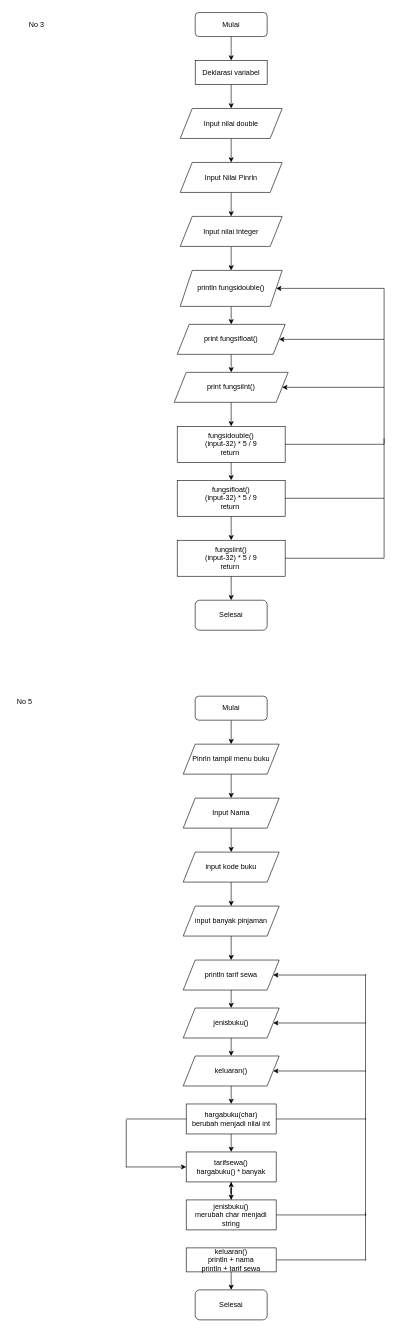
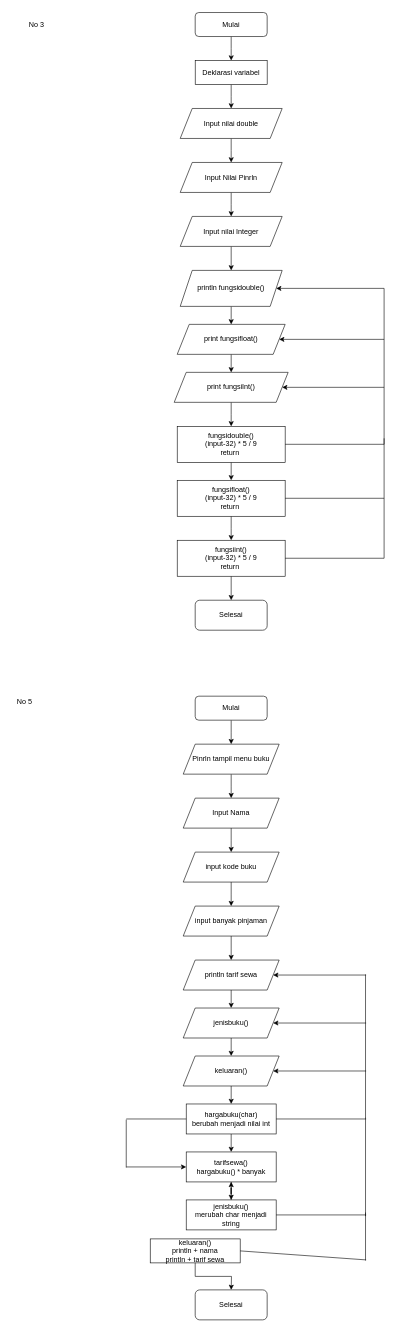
  <mxCell id="0" />
  <mxCell id="1" parent="0" />
  <mxCell id="2" style="edgeStyle=orthogonalEdgeStyle;rounded=0;orthogonalLoop=1;jettySize=auto;html=1;" edge="1" parent="1" source="3"><mxGeometry relative="1" as="geometry"><mxPoint x="385" y="100" as="targetPoint" /></mxGeometry></mxCell>
  <mxCell id="3" value="Mulai" style="rounded=1;whiteSpace=wrap;html=1;" vertex="1" parent="1"><mxGeometry x="325" width="120" height="40" as="geometry" y="20" /></mxCell>
  <mxCell id="4" style="edgeStyle=orthogonalEdgeStyle;rounded=0;orthogonalLoop=1;jettySize=auto;html=1;" edge="1" parent="1" source="5"><mxGeometry relative="1" as="geometry"><mxPoint x="385" y="180" as="targetPoint" /></mxGeometry></mxCell>
  <mxCell id="5" value="Deklarasi variabel" style="rounded=0;whiteSpace=wrap;html=1;" vertex="1" parent="1"><mxGeometry x="325" y="100" width="120" height="40" as="geometry" /></mxCell>
  <mxCell id="6" style="edgeStyle=orthogonalEdgeStyle;rounded=0;orthogonalLoop=1;jettySize=auto;html=1;" edge="1" parent="1" source="7"><mxGeometry relative="1" as="geometry"><mxPoint x="385" y="270" as="targetPoint" /></mxGeometry></mxCell>
  <mxCell id="7" value="Input nilai double" style="shape=parallelogram;perimeter=parallelogramPerimeter;whiteSpace=wrap;html=1;fixedSize=1;" vertex="1" parent="1"><mxGeometry x="300" y="180" width="170" height="50" as="geometry" /></mxCell>
  <mxCell id="8" style="edgeStyle=orthogonalEdgeStyle;rounded=0;orthogonalLoop=1;jettySize=auto;html=1;" edge="1" parent="1" source="9"><mxGeometry relative="1" as="geometry"><mxPoint x="385" y="360" as="targetPoint" /></mxGeometry></mxCell>
  <mxCell id="9" value="Input Nilai Pinrln" style="shape=parallelogram;perimeter=parallelogramPerimeter;whiteSpace=wrap;html=1;fixedSize=1;" vertex="1" parent="1"><mxGeometry x="300" y="270" width="170" height="50" as="geometry" /></mxCell>
  <mxCell id="10" style="edgeStyle=orthogonalEdgeStyle;rounded=0;orthogonalLoop=1;jettySize=auto;html=1;" edge="1" parent="1" source="11"><mxGeometry relative="1" as="geometry"><mxPoint x="385" y="450" as="targetPoint" /><Array as="points"><mxPoint x="385" y="450" /><mxPoint x="385" y="450" /></Array></mxGeometry></mxCell>
  <mxCell id="11" value="Input nilai Integer" style="shape=parallelogram;perimeter=parallelogramPerimeter;whiteSpace=wrap;html=1;fixedSize=1;" vertex="1" parent="1"><mxGeometry x="300" y="360" width="170" height="50" as="geometry" /></mxCell>
  <mxCell id="12" style="edgeStyle=orthogonalEdgeStyle;rounded=0;orthogonalLoop=1;jettySize=auto;html=1;" edge="1" parent="1" source="13"><mxGeometry relative="1" as="geometry"><mxPoint x="385" y="540" as="targetPoint" /></mxGeometry></mxCell>
  <mxCell id="13" value="println fungsidouble()" style="shape=parallelogram;perimeter=parallelogramPerimeter;whiteSpace=wrap;html=1;fixedSize=1;" vertex="1" parent="1"><mxGeometry x="300" y="450" width="170" height="60" as="geometry" /></mxCell>
  <mxCell id="14" style="edgeStyle=orthogonalEdgeStyle;rounded=0;orthogonalLoop=1;jettySize=auto;html=1;" edge="1" parent="1" source="15"><mxGeometry relative="1" as="geometry"><mxPoint x="385" y="620" as="targetPoint" /></mxGeometry></mxCell>
  <mxCell id="15" value="print fungsifloat()" style="shape=parallelogram;perimeter=parallelogramPerimeter;whiteSpace=wrap;html=1;fixedSize=1;" vertex="1" parent="1"><mxGeometry x="295" y="540" width="180" height="50" as="geometry" /></mxCell>
  <mxCell id="16" style="edgeStyle=orthogonalEdgeStyle;rounded=0;orthogonalLoop=1;jettySize=auto;html=1;" edge="1" parent="1" source="17"><mxGeometry relative="1" as="geometry"><mxPoint x="385" y="710" as="targetPoint" /></mxGeometry></mxCell>
  <mxCell id="17" value="print fungsiInt()" style="shape=parallelogram;perimeter=parallelogramPerimeter;whiteSpace=wrap;html=1;fixedSize=1;" vertex="1" parent="1"><mxGeometry x="290" y="620" width="190" height="50" as="geometry" /></mxCell>
  <mxCell id="18" style="edgeStyle=orthogonalEdgeStyle;rounded=0;orthogonalLoop=1;jettySize=auto;html=1;" edge="1" parent="1" source="19"><mxGeometry relative="1" as="geometry"><mxPoint x="385" y="800" as="targetPoint" /></mxGeometry></mxCell>
  <mxCell id="19" value="fungsidouble()&lt;br&gt;(input-32) * 5 / 9&lt;br&gt;return&amp;nbsp;" style="rounded=0;whiteSpace=wrap;html=1;" vertex="1" parent="1"><mxGeometry x="295" y="710" width="180" height="60" as="geometry" /></mxCell>
  <mxCell id="20" style="edgeStyle=orthogonalEdgeStyle;rounded=0;orthogonalLoop=1;jettySize=auto;html=1;" edge="1" parent="1" source="21"><mxGeometry relative="1" as="geometry"><mxPoint x="385" y="900" as="targetPoint" /></mxGeometry></mxCell>
  <mxCell id="21" value="fungsifloat()&lt;br&gt;(input-32) * 5 / 9&lt;br&gt;return&amp;nbsp;" style="rounded=0;whiteSpace=wrap;html=1;" vertex="1" parent="1"><mxGeometry x="295" y="800" width="180" height="60" as="geometry" /></mxCell>
  <mxCell id="22" style="edgeStyle=orthogonalEdgeStyle;rounded=0;orthogonalLoop=1;jettySize=auto;html=1;" edge="1" parent="1" source="23" target="34"><mxGeometry relative="1" as="geometry"><mxPoint x="385" y="1010" as="targetPoint" /></mxGeometry></mxCell>
  <mxCell id="23" value="fungsiint()&lt;br&gt;(input-32) * 5 / 9&lt;br&gt;return&amp;nbsp;" style="rounded=0;whiteSpace=wrap;html=1;" vertex="1" parent="1"><mxGeometry x="295" y="900" width="180" height="60" as="geometry" /></mxCell>
  <mxCell id="24" value="" style="endArrow=none;html=1;exitX=1;exitY=0.5;exitDx=0;exitDy=0;" edge="1" parent="1" source="19"><mxGeometry width="50" height="50" relative="1" as="geometry"><mxPoint x="360" y="590" as="sourcePoint" /><mxPoint x="640" y="740" as="targetPoint" /></mxGeometry></mxCell>
  <mxCell id="25" value="" style="endArrow=none;html=1;" edge="1" parent="1"><mxGeometry width="50" height="50" relative="1" as="geometry"><mxPoint x="640" y="740" as="sourcePoint" /><mxPoint x="640" y="480" as="targetPoint" /></mxGeometry></mxCell>
  <mxCell id="26" value="" style="endArrow=classic;html=1;" edge="1" parent="1" target="13"><mxGeometry width="50" height="50" relative="1" as="geometry"><mxPoint x="640" y="480" as="sourcePoint" /><mxPoint x="410" y="540" as="targetPoint" /></mxGeometry></mxCell>
  <mxCell id="27" value="" style="endArrow=none;html=1;exitX=1;exitY=0.5;exitDx=0;exitDy=0;" edge="1" parent="1" source="21"><mxGeometry width="50" height="50" relative="1" as="geometry"><mxPoint x="360" y="690" as="sourcePoint" /><mxPoint x="640" y="830" as="targetPoint" /></mxGeometry></mxCell>
  <mxCell id="28" value="" style="endArrow=none;html=1;exitX=1;exitY=0.5;exitDx=0;exitDy=0;" edge="1" parent="1" source="23"><mxGeometry width="50" height="50" relative="1" as="geometry"><mxPoint x="360" y="890" as="sourcePoint" /><mxPoint x="640" y="930" as="targetPoint" /></mxGeometry></mxCell>
  <mxCell id="29" value="" style="endArrow=none;html=1;" edge="1" parent="1"><mxGeometry width="50" height="50" relative="1" as="geometry"><mxPoint x="640" y="930" as="sourcePoint" /><mxPoint x="640" y="730" as="targetPoint" /></mxGeometry></mxCell>
  <mxCell id="30" value="" style="endArrow=classic;html=1;entryX=1;entryY=0.5;entryDx=0;entryDy=0;" edge="1" parent="1" target="15"><mxGeometry width="50" height="50" relative="1" as="geometry"><mxPoint x="640" y="565" as="sourcePoint" /><mxPoint x="410" y="540" as="targetPoint" /></mxGeometry></mxCell>
  <mxCell id="31" value="" style="endArrow=classic;html=1;entryX=1;entryY=0.5;entryDx=0;entryDy=0;" edge="1" parent="1" target="17"><mxGeometry width="50" height="50" relative="1" as="geometry"><mxPoint x="640" y="645" as="sourcePoint" /><mxPoint x="410" y="540" as="targetPoint" /></mxGeometry></mxCell>
  <mxCell id="32" style="edgeStyle=orthogonalEdgeStyle;rounded=0;orthogonalLoop=1;jettySize=auto;html=1;" edge="1" parent="1" source="33"><mxGeometry relative="1" as="geometry"><mxPoint x="385" y="1240" as="targetPoint" /></mxGeometry></mxCell>
  <mxCell id="33" value="Mulai" style="rounded=1;whiteSpace=wrap;html=1;" vertex="1" parent="1"><mxGeometry x="325" y="1160" width="120" height="40" as="geometry" /></mxCell>
  <mxCell id="34" value="Selesai" style="rounded=1;whiteSpace=wrap;html=1;" vertex="1" parent="1"><mxGeometry x="325" y="1000" width="120" height="50" as="geometry" /></mxCell>
  <mxCell id="35" value="No 5" style="text;html=1;align=center;verticalAlign=middle;resizable=0;points=[];autosize=1;" vertex="1" parent="1"><mxGeometry x="20" y="1160" width="40" height="20" as="geometry" /></mxCell>
  <mxCell id="36" value="No 3" style="text;html=1;align=center;verticalAlign=middle;resizable=0;points=[];autosize=1;" vertex="1" parent="1"><mxGeometry x="40" y="30" width="40" height="20" as="geometry" /></mxCell>
  <mxCell id="37" style="edgeStyle=orthogonalEdgeStyle;rounded=0;orthogonalLoop=1;jettySize=auto;html=1;" edge="1" parent="1" source="38"><mxGeometry relative="1" as="geometry"><mxPoint x="385" y="1330" as="targetPoint" /></mxGeometry></mxCell>
  <mxCell id="38" value="Pinrln tampil menu buku" style="shape=parallelogram;perimeter=parallelogramPerimeter;whiteSpace=wrap;html=1;fixedSize=1;" vertex="1" parent="1"><mxGeometry x="305" y="1240" width="160" height="50" as="geometry" /></mxCell>
  <mxCell id="39" style="edgeStyle=orthogonalEdgeStyle;rounded=0;orthogonalLoop=1;jettySize=auto;html=1;" edge="1" parent="1" source="40"><mxGeometry relative="1" as="geometry"><mxPoint x="385" y="1420" as="targetPoint" /></mxGeometry></mxCell>
  <mxCell id="40" value="Input Nama" style="shape=parallelogram;perimeter=parallelogramPerimeter;whiteSpace=wrap;html=1;fixedSize=1;" vertex="1" parent="1"><mxGeometry x="305" y="1330" width="160" height="50" as="geometry" /></mxCell>
  <mxCell id="41" style="edgeStyle=orthogonalEdgeStyle;rounded=0;orthogonalLoop=1;jettySize=auto;html=1;" edge="1" parent="1" source="42"><mxGeometry relative="1" as="geometry"><mxPoint x="385" y="1510" as="targetPoint" /></mxGeometry></mxCell>
  <mxCell id="42" value="input kode buku" style="shape=parallelogram;perimeter=parallelogramPerimeter;whiteSpace=wrap;html=1;fixedSize=1;" vertex="1" parent="1"><mxGeometry x="305" y="1420" width="160" height="50" as="geometry" /></mxCell>
  <mxCell id="43" style="edgeStyle=orthogonalEdgeStyle;rounded=0;orthogonalLoop=1;jettySize=auto;html=1;" edge="1" parent="1" source="44"><mxGeometry relative="1" as="geometry"><mxPoint x="385" y="1600" as="targetPoint" /></mxGeometry></mxCell>
  <mxCell id="44" value="input banyak pinjaman" style="shape=parallelogram;perimeter=parallelogramPerimeter;whiteSpace=wrap;html=1;fixedSize=1;" vertex="1" parent="1"><mxGeometry x="305" y="1510" width="160" height="50" as="geometry" /></mxCell>
  <mxCell id="45" style="edgeStyle=orthogonalEdgeStyle;rounded=0;orthogonalLoop=1;jettySize=auto;html=1;" edge="1" parent="1" source="46"><mxGeometry relative="1" as="geometry"><mxPoint x="385" y="1680" as="targetPoint" /></mxGeometry></mxCell>
  <mxCell id="46" value="println tarif sewa" style="shape=parallelogram;perimeter=parallelogramPerimeter;whiteSpace=wrap;html=1;fixedSize=1;" vertex="1" parent="1"><mxGeometry x="305" y="1600" width="160" height="50" as="geometry" /></mxCell>
  <mxCell id="47" style="edgeStyle=orthogonalEdgeStyle;rounded=0;orthogonalLoop=1;jettySize=auto;html=1;" edge="1" parent="1" source="48"><mxGeometry relative="1" as="geometry"><mxPoint x="385" y="1760" as="targetPoint" /></mxGeometry></mxCell>
  <mxCell id="48" value="jenisbuku()" style="shape=parallelogram;perimeter=parallelogramPerimeter;whiteSpace=wrap;html=1;fixedSize=1;" vertex="1" parent="1"><mxGeometry x="305" y="1680" width="160" height="50" as="geometry" /></mxCell>
  <mxCell id="49" style="edgeStyle=orthogonalEdgeStyle;rounded=0;orthogonalLoop=1;jettySize=auto;html=1;" edge="1" parent="1" source="50"><mxGeometry relative="1" as="geometry"><mxPoint x="385" y="1840" as="targetPoint" /></mxGeometry></mxCell>
  <mxCell id="50" value="keluaran()" style="shape=parallelogram;perimeter=parallelogramPerimeter;whiteSpace=wrap;html=1;fixedSize=1;" vertex="1" parent="1"><mxGeometry x="305" y="1760" width="160" height="50" as="geometry" /></mxCell>
  <mxCell id="51" style="edgeStyle=orthogonalEdgeStyle;rounded=0;orthogonalLoop=1;jettySize=auto;html=1;" edge="1" parent="1" source="52"><mxGeometry relative="1" as="geometry"><mxPoint x="385" y="1920" as="targetPoint" /></mxGeometry></mxCell>
  <mxCell id="52" value="hargabuku(char)&lt;br&gt;berubah menjadi nilai int" style="rounded=0;whiteSpace=wrap;html=1;" vertex="1" parent="1"><mxGeometry x="310" y="1840" width="150" height="50" as="geometry" /></mxCell>
  <mxCell id="53" style="edgeStyle=orthogonalEdgeStyle;rounded=0;orthogonalLoop=1;jettySize=auto;html=1;" edge="1" parent="1" source="54"><mxGeometry relative="1" as="geometry"><mxPoint x="385" y="2000" as="targetPoint" /></mxGeometry></mxCell>
  <mxCell id="54" value="tarifsewa()&lt;br&gt;hargabuku() * banyak" style="rounded=0;whiteSpace=wrap;html=1;" vertex="1" parent="1"><mxGeometry x="310" y="1920" width="150" height="50" as="geometry" /></mxCell>
  <mxCell id="55" style="edgeStyle=orthogonalEdgeStyle;rounded=0;orthogonalLoop=1;jettySize=auto;html=1;" edge="1" parent="1" source="56" target="54"><mxGeometry relative="1" as="geometry"><mxPoint x="385" y="2090" as="targetPoint" /></mxGeometry></mxCell>
  <mxCell id="56" value="jenisbuku()&lt;br&gt;merubah char menjadi string" style="rounded=0;whiteSpace=wrap;html=1;" vertex="1" parent="1"><mxGeometry x="310" y="2000" width="150" height="50" as="geometry" /></mxCell>
  <mxCell id="57" style="edgeStyle=orthogonalEdgeStyle;rounded=0;orthogonalLoop=1;jettySize=auto;html=1;" edge="1" parent="1" source="58"><mxGeometry relative="1" as="geometry"><mxPoint x="385" y="2150" as="targetPoint" /></mxGeometry></mxCell>
- <mxCell id="58" value="keluaran()&lt;br&gt;println + nama&lt;br&gt;println + tarif sewa" style="rounded=0;whiteSpace=wrap;html=1;" vertex="1" parent="1"><mxGeometry x="310" y="2080" width="150" height="40" as="geometry" /></mxCell>
+ <mxCell id="58" value="keluaran()&lt;br&gt;println + nama&lt;br&gt;println + tarif sewa" style="rounded=0;whiteSpace=wrap;html=1;" vertex="1" parent="1"><mxGeometry x="250" y="2065" width="150" height="40" as="geometry" /></mxCell>
  <mxCell id="59" value="Selesai" style="rounded=1;whiteSpace=wrap;html=1;" vertex="1" parent="1"><mxGeometry x="325" y="2150" width="120" height="50" as="geometry" /></mxCell>
  <mxCell id="60" value="" style="endArrow=none;html=1;exitX=0;exitY=0.5;exitDx=0;exitDy=0;" edge="1" parent="1" source="52"><mxGeometry width="50" height="50" relative="1" as="geometry"><mxPoint x="360" y="2000" as="sourcePoint" /><mxPoint x="210" y="1865" as="targetPoint" /></mxGeometry></mxCell>
  <mxCell id="61" value="" style="endArrow=none;html=1;" edge="1" parent="1"><mxGeometry width="50" height="50" relative="1" as="geometry"><mxPoint x="210" y="1866" as="sourcePoint" /><mxPoint x="210" y="1946" as="targetPoint" /></mxGeometry></mxCell>
  <mxCell id="62" value="" style="endArrow=classic;html=1;entryX=0;entryY=0.5;entryDx=0;entryDy=0;" edge="1" parent="1" target="54"><mxGeometry width="50" height="50" relative="1" as="geometry"><mxPoint x="210" y="1945" as="sourcePoint" /><mxPoint x="410" y="1950" as="targetPoint" /></mxGeometry></mxCell>
  <mxCell id="63" value="" style="endArrow=none;html=1;exitX=1;exitY=0.5;exitDx=0;exitDy=0;" edge="1" parent="1" source="52"><mxGeometry width="50" height="50" relative="1" as="geometry"><mxPoint x="360" y="1800" as="sourcePoint" /><mxPoint x="610" y="1865" as="targetPoint" /></mxGeometry></mxCell>
  <mxCell id="64" value="" style="endArrow=none;html=1;" edge="1" parent="1"><mxGeometry width="50" height="50" relative="1" as="geometry"><mxPoint x="609" y="1864" as="sourcePoint" /><mxPoint x="609" y="1624" as="targetPoint" /></mxGeometry></mxCell>
  <mxCell id="65" value="" style="endArrow=classic;html=1;entryX=1;entryY=0.5;entryDx=0;entryDy=0;" edge="1" parent="1" target="46"><mxGeometry width="50" height="50" relative="1" as="geometry"><mxPoint x="610" y="1625" as="sourcePoint" /><mxPoint x="410" y="1750" as="targetPoint" /></mxGeometry></mxCell>
  <mxCell id="66" value="" style="endArrow=none;html=1;exitX=1;exitY=0.5;exitDx=0;exitDy=0;" edge="1" parent="1" source="56"><mxGeometry width="50" height="50" relative="1" as="geometry"><mxPoint x="360" y="1900" as="sourcePoint" /><mxPoint x="610" y="2025" as="targetPoint" /></mxGeometry></mxCell>
  <mxCell id="67" value="" style="endArrow=none;html=1;" edge="1" parent="1"><mxGeometry width="50" height="50" relative="1" as="geometry"><mxPoint x="609" y="2027" as="sourcePoint" /><mxPoint x="609" y="1863" as="targetPoint" /></mxGeometry></mxCell>
  <mxCell id="68" value="" style="endArrow=none;html=1;exitX=1;exitY=0.5;exitDx=0;exitDy=0;" edge="1" parent="1" source="58"><mxGeometry width="50" height="50" relative="1" as="geometry"><mxPoint x="360" y="2000" as="sourcePoint" /><mxPoint x="610" y="2100" as="targetPoint" /></mxGeometry></mxCell>
  <mxCell id="69" value="" style="endArrow=none;html=1;" edge="1" parent="1"><mxGeometry width="50" height="50" relative="1" as="geometry"><mxPoint x="609" y="2101" as="sourcePoint" /><mxPoint x="609" y="2021" as="targetPoint" /></mxGeometry></mxCell>
  <mxCell id="70" value="" style="endArrow=classic;html=1;entryX=1;entryY=0.5;entryDx=0;entryDy=0;" edge="1" parent="1" target="48"><mxGeometry width="50" height="50" relative="1" as="geometry"><mxPoint x="610" y="1705" as="sourcePoint" /><mxPoint x="410" y="1650" as="targetPoint" /></mxGeometry></mxCell>
  <mxCell id="71" value="" style="endArrow=classic;html=1;entryX=1;entryY=0.5;entryDx=0;entryDy=0;" edge="1" parent="1" target="50"><mxGeometry width="50" height="50" relative="1" as="geometry"><mxPoint x="610" y="1785" as="sourcePoint" /><mxPoint x="410" y="1850" as="targetPoint" /></mxGeometry></mxCell>
